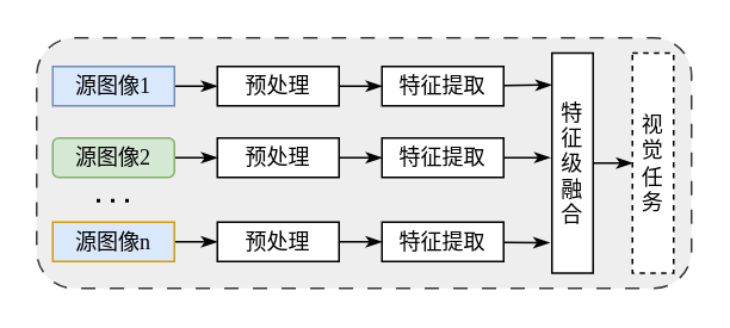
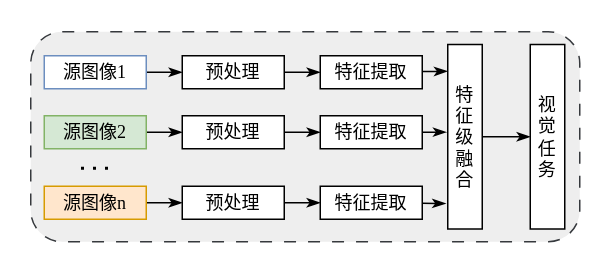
  <mxCell id="0" />
  <mxCell id="1" parent="0" />
  <mxCell id="2" value="" style="rounded=1;whiteSpace=wrap;html=1;fontFamily=Helvetica;fontSize=11;labelBackgroundColor=default;fillColor=#eeeeee;strokeColor=#36393d;dashed=1;dashPattern=8 8;" vertex="1" parent="1"><mxGeometry x="20" y="20.5" width="366" height="140" as="geometry" /></mxCell>
  <mxCell id="3" style="rounded=0;orthogonalLoop=1;jettySize=auto;html=1;entryX=0;entryY=0.5;entryDx=0;entryDy=0;endArrow=classicThin;endFill=1;" edge="1" parent="1" source="4" target="10"><mxGeometry relative="1" as="geometry" /></mxCell>
- <mxCell id="4" value="源图像&lt;font face=&quot;Times New Roman&quot;&gt;1&lt;/font&gt;" style="rounded=0;whiteSpace=wrap;html=1;fontFamily=宋体;fontSource=https%3A%2F%2Ffonts.googleapis.com%2Fcss%3Ffamily%3D%25E5%25AE%258B%25E4%25BD%2593;fillColor=#dae8fc;strokeColor=#6c8ebf;" vertex="1" parent="1"><mxGeometry x="29" y="36.5" width="68" height="22" as="geometry" /></mxCell>
+ <mxCell id="4" value="源图像&lt;font face=&quot;Times New Roman&quot;&gt;1&lt;/font&gt;" style="rounded=0;whiteSpace=wrap;html=1;fontFamily=宋体;fontSource=https%3A%2F%2Ffonts.googleapis.com%2Fcss%3Ffamily%3D%25E5%25AE%258B%25E4%25BD%2593;fillColor=#ffffff;strokeColor=#6c8ebf;" vertex="1" parent="1"><mxGeometry x="29" y="36.5" width="68" height="22" as="geometry" /></mxCell>
  <mxCell id="5" style="edgeStyle=none;shape=connector;rounded=0;orthogonalLoop=1;jettySize=auto;html=1;entryX=0;entryY=0.5;entryDx=0;entryDy=0;strokeColor=default;align=center;verticalAlign=middle;fontFamily=Helvetica;fontSize=11;fontColor=default;labelBackgroundColor=default;endArrow=classicThin;endFill=1;" edge="1" parent="1" source="6" target="12"><mxGeometry relative="1" as="geometry" /></mxCell>
- <mxCell id="6" value="源图像&lt;font face=&quot;Times New Roman&quot;&gt;2&lt;/font&gt;" style="whiteSpace=wrap;html=1;fontFamily=宋体;fontSource=https%3A%2F%2Ffonts.googleapis.com%2Fcss%3Ffamily%3D%25E5%25AE%258B%25E4%25BD%2593;fillColor=#d5e8d4;strokeColor=#82b366;rounded=1;" vertex="1" parent="1"><mxGeometry x="29" y="76.5" width="68" height="22" as="geometry" /></mxCell>
+ <mxCell id="6" value="源图像&lt;font face=&quot;Times New Roman&quot;&gt;2&lt;/font&gt;" style="rounded=0;whiteSpace=wrap;html=1;fontFamily=宋体;fontSource=https%3A%2F%2Ffonts.googleapis.com%2Fcss%3Ffamily%3D%25E5%25AE%258B%25E4%25BD%2593;fillColor=#d5e8d4;strokeColor=#82b366;" vertex="1" parent="1"><mxGeometry x="29" y="76.5" width="68" height="22" as="geometry" /></mxCell>
  <mxCell id="7" style="edgeStyle=none;shape=connector;rounded=0;orthogonalLoop=1;jettySize=auto;html=1;entryX=0;entryY=0.5;entryDx=0;entryDy=0;strokeColor=default;align=center;verticalAlign=middle;fontFamily=Helvetica;fontSize=11;fontColor=default;labelBackgroundColor=default;endArrow=classicThin;endFill=1;" edge="1" parent="1" source="8" target="14"><mxGeometry relative="1" as="geometry" /></mxCell>
- <mxCell id="8" value="源图像&lt;font face=&quot;Times New Roman&quot;&gt;n&lt;/font&gt;" style="rounded=0;whiteSpace=wrap;html=1;fontFamily=宋体;fontSource=https%3A%2F%2Ffonts.googleapis.com%2Fcss%3Ffamily%3D%25E5%25AE%258B%25E4%25BD%2593;fillColor=#dae8fc;strokeColor=#d79b00;" vertex="1" parent="1"><mxGeometry x="29" y="123.5" width="68" height="22" as="geometry" /></mxCell>
+ <mxCell id="8" value="源图像&lt;font face=&quot;Times New Roman&quot;&gt;n&lt;/font&gt;" style="rounded=0;whiteSpace=wrap;html=1;fontFamily=宋体;fontSource=https%3A%2F%2Ffonts.googleapis.com%2Fcss%3Ffamily%3D%25E5%25AE%258B%25E4%25BD%2593;fillColor=#ffe6cc;strokeColor=#d79b00;" vertex="1" parent="1"><mxGeometry x="29" y="123.5" width="68" height="22" as="geometry" /></mxCell>
  <mxCell id="9" style="edgeStyle=none;shape=connector;rounded=0;orthogonalLoop=1;jettySize=auto;html=1;entryX=0;entryY=0.5;entryDx=0;entryDy=0;strokeColor=default;align=center;verticalAlign=middle;fontFamily=Helvetica;fontSize=11;fontColor=default;labelBackgroundColor=default;endArrow=classicThin;endFill=1;" edge="1" parent="1" source="10" target="19"><mxGeometry relative="1" as="geometry" /></mxCell>
  <mxCell id="10" value="预处理" style="rounded=0;whiteSpace=wrap;html=1;fontFamily=宋体;fontSource=https%3A%2F%2Ffonts.googleapis.com%2Fcss%3Ffamily%3D%25E5%25AE%258B%25E4%25BD%2593;" vertex="1" parent="1"><mxGeometry x="121" y="36.5" width="68" height="22" as="geometry" /></mxCell>
  <mxCell id="11" style="edgeStyle=none;shape=connector;rounded=0;orthogonalLoop=1;jettySize=auto;html=1;entryX=0;entryY=0.5;entryDx=0;entryDy=0;strokeColor=default;align=center;verticalAlign=middle;fontFamily=Helvetica;fontSize=11;fontColor=default;labelBackgroundColor=default;endArrow=classicThin;endFill=1;" edge="1" parent="1" source="12" target="20"><mxGeometry relative="1" as="geometry" /></mxCell>
  <mxCell id="12" value="预处理" style="rounded=0;whiteSpace=wrap;html=1;fontFamily=宋体;fontSource=https%3A%2F%2Ffonts.googleapis.com%2Fcss%3Ffamily%3D%25E5%25AE%258B%25E4%25BD%2593;" vertex="1" parent="1"><mxGeometry x="121" y="76.5" width="68" height="22" as="geometry" /></mxCell>
  <mxCell id="13" style="edgeStyle=none;shape=connector;rounded=0;orthogonalLoop=1;jettySize=auto;html=1;entryX=0;entryY=0.5;entryDx=0;entryDy=0;strokeColor=default;align=center;verticalAlign=middle;fontFamily=Helvetica;fontSize=11;fontColor=default;labelBackgroundColor=default;endArrow=classicThin;endFill=1;" edge="1" parent="1" source="14" target="21"><mxGeometry relative="1" as="geometry" /></mxCell>
  <mxCell id="14" value="预处理" style="rounded=0;whiteSpace=wrap;html=1;fontFamily=宋体;fontSource=https%3A%2F%2Ffonts.googleapis.com%2Fcss%3Ffamily%3D%25E5%25AE%258B%25E4%25BD%2593;" vertex="1" parent="1"><mxGeometry x="121" y="123.5" width="68" height="22" as="geometry" /></mxCell>
  <mxCell id="15" value="" style="endArrow=none;dashed=1;html=1;dashPattern=1 3;strokeWidth=2;rounded=0;strokeColor=default;align=center;verticalAlign=middle;fontFamily=宋体;fontSize=11;fontColor=default;labelBackgroundColor=default;exitX=1;exitY=0.5;exitDx=0;exitDy=0;fontSource=https%3A%2F%2Ffonts.googleapis.com%2Fcss%3Ffamily%3D%25E5%25AE%258B%25E4%25BD%2593;" edge="1" parent="1"><mxGeometry width="50" height="50" relative="1" as="geometry"><mxPoint x="53.5" y="111.5" as="sourcePoint" /><mxPoint x="72.5" y="111.5" as="targetPoint" /></mxGeometry></mxCell>
  <mxCell id="16" style="edgeStyle=none;shape=connector;rounded=0;orthogonalLoop=1;jettySize=auto;html=1;entryX=0;entryY=0.5;entryDx=0;entryDy=0;strokeColor=default;align=center;verticalAlign=middle;fontFamily=Helvetica;fontSize=11;fontColor=default;labelBackgroundColor=default;endArrow=classicThin;endFill=1;" edge="1" parent="1" source="17" target="18"><mxGeometry relative="1" as="geometry" /></mxCell>
- <mxCell id="17" value="特征级融合" style="rounded=0;whiteSpace=wrap;html=1;fontFamily=宋体;fontSource=https%3A%2F%2Ffonts.googleapis.com%2Fcss%3Ffamily%3D%25E5%25AE%258B%25E4%25BD%2593;" vertex="1" parent="1"><mxGeometry x="308" y="29" width="23" height="123" as="geometry" /></mxCell>
- <mxCell id="18" value="视觉任务" style="rounded=0;whiteSpace=wrap;html=1;fontFamily=宋体;fontSource=https%3A%2F%2Ffonts.googleapis.com%2Fcss%3Ffamily%3D%25E5%25AE%258B%25E4%25BD%2593;dashed=1;" vertex="1" parent="1"><mxGeometry x="353" y="29" width="23" height="123" as="geometry" /></mxCell>
+ <mxCell id="17" value="特征级融合" style="rounded=0;whiteSpace=wrap;html=1;fontFamily=宋体;fontSource=https%3A%2F%2Ffonts.googleapis.com%2Fcss%3Ffamily%3D%25E5%25AE%258B%25E4%25BD%2593;" vertex="1" parent="1"><mxGeometry x="298" y="29" width="23" height="123" as="geometry" /></mxCell>
+ <mxCell id="18" value="视觉任务" style="rounded=0;whiteSpace=wrap;html=1;fontFamily=宋体;fontSource=https%3A%2F%2Ffonts.googleapis.com%2Fcss%3Ffamily%3D%25E5%25AE%258B%25E4%25BD%2593;" vertex="1" parent="1"><mxGeometry x="353" y="29" width="23" height="123" as="geometry" /></mxCell>
  <mxCell id="19" value="特征提取" style="rounded=0;whiteSpace=wrap;html=1;fontFamily=宋体;fontSource=https%3A%2F%2Ffonts.googleapis.com%2Fcss%3Ffamily%3D%25E5%25AE%258B%25E4%25BD%2593;" vertex="1" parent="1"><mxGeometry x="213" y="36.5" width="68" height="22" as="geometry" /></mxCell>
  <mxCell id="20" value="特征提取" style="rounded=0;whiteSpace=wrap;html=1;fontFamily=宋体;fontSource=https%3A%2F%2Ffonts.googleapis.com%2Fcss%3Ffamily%3D%25E5%25AE%258B%25E4%25BD%2593;" vertex="1" parent="1"><mxGeometry x="213" y="76.5" width="68" height="22" as="geometry" /></mxCell>
  <mxCell id="21" value="特征提取" style="rounded=0;whiteSpace=wrap;html=1;fontFamily=宋体;fontSource=https%3A%2F%2Ffonts.googleapis.com%2Fcss%3Ffamily%3D%25E5%25AE%258B%25E4%25BD%2593;" vertex="1" parent="1"><mxGeometry x="213" y="123.5" width="68" height="22" as="geometry" /></mxCell>
  <mxCell id="22" style="edgeStyle=none;shape=connector;rounded=0;orthogonalLoop=1;jettySize=auto;html=1;entryX=-0.006;entryY=0.145;entryDx=0;entryDy=0;entryPerimeter=0;strokeColor=default;align=center;verticalAlign=middle;fontFamily=Helvetica;fontSize=11;fontColor=default;labelBackgroundColor=default;endArrow=classicThin;endFill=1;" edge="1" parent="1" source="19" target="17"><mxGeometry relative="1" as="geometry" /></mxCell>
  <mxCell id="23" style="edgeStyle=none;shape=connector;rounded=0;orthogonalLoop=1;jettySize=auto;html=1;entryX=-0.036;entryY=0.475;entryDx=0;entryDy=0;entryPerimeter=0;strokeColor=default;align=center;verticalAlign=middle;fontFamily=Helvetica;fontSize=11;fontColor=default;labelBackgroundColor=default;endArrow=classicThin;endFill=1;" edge="1" parent="1" source="20" target="17"><mxGeometry relative="1" as="geometry" /></mxCell>
  <mxCell id="24" style="edgeStyle=none;shape=connector;rounded=0;orthogonalLoop=1;jettySize=auto;html=1;entryX=-0.056;entryY=0.862;entryDx=0;entryDy=0;entryPerimeter=0;strokeColor=default;align=center;verticalAlign=middle;fontFamily=Helvetica;fontSize=11;fontColor=default;labelBackgroundColor=default;endArrow=classicThin;endFill=1;" edge="1" parent="1" source="21" target="17"><mxGeometry relative="1" as="geometry" /></mxCell>
